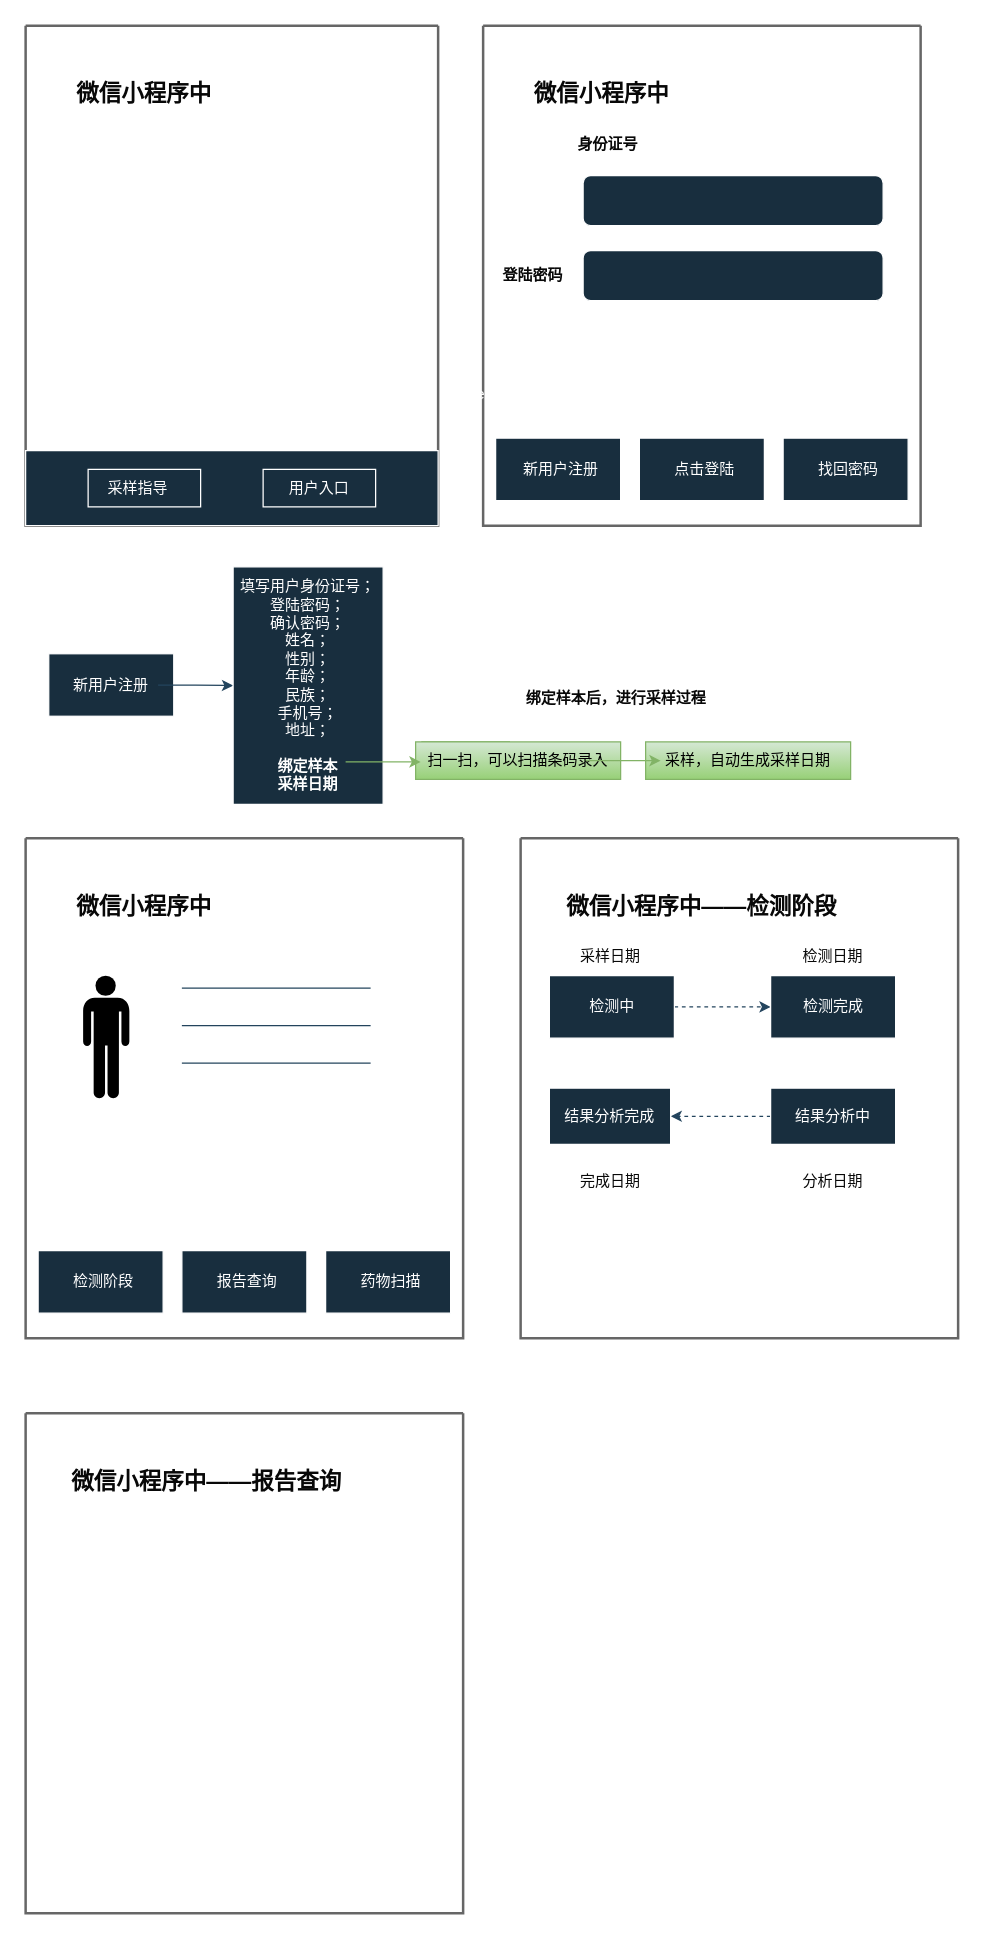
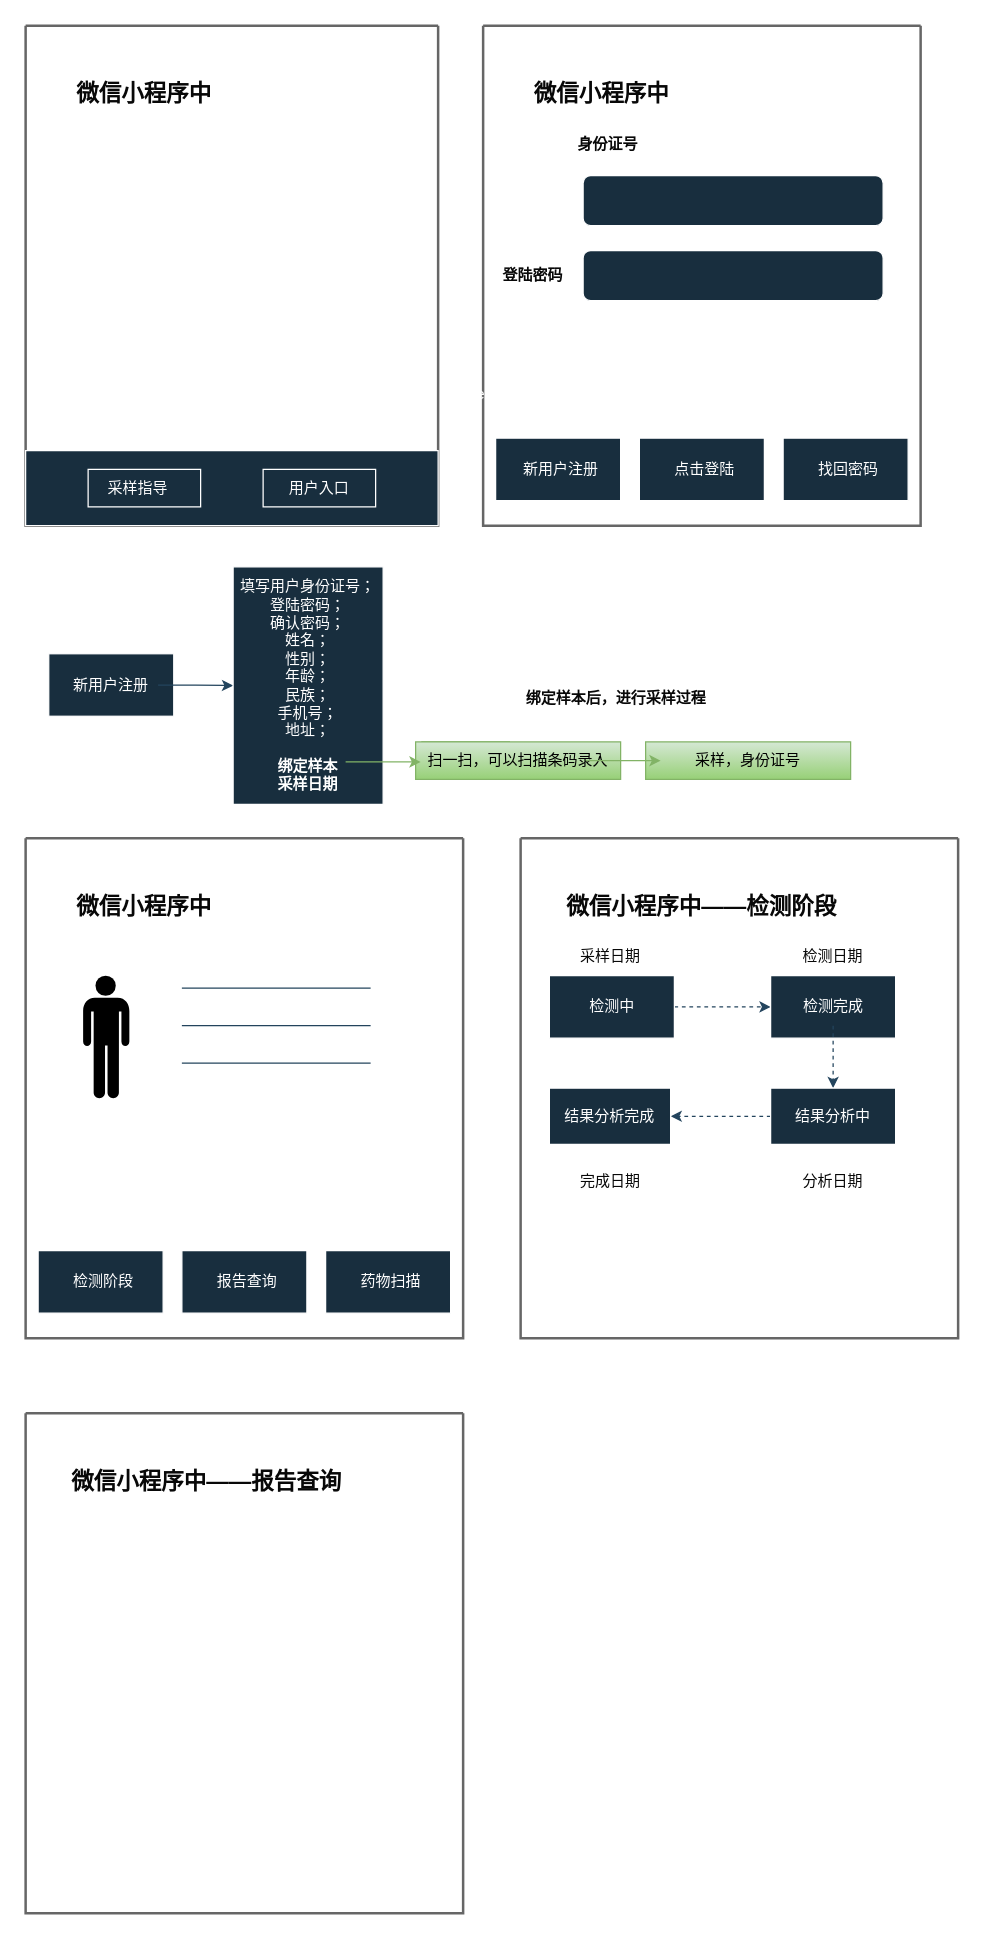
  <mxCell id="0" />
  <mxCell id="1" parent="0" />
  <mxCell id="2" value="" style="swimlane;startSize=0;strokeColor=#666666;labelBackgroundColor=#D5E8D4;fillColor=#E6E6E6;gradientColor=#b3b3b3;rounded=1;strokeWidth=2;" vertex="1" parent="1"><mxGeometry x="20" y="20" width="330" height="400" as="geometry" /></mxCell>
  <mxCell id="3" value="微信小程序中" style="text;html=1;align=center;verticalAlign=middle;whiteSpace=wrap;rounded=0;fontStyle=1;fontSize=18;labelBackgroundColor=none;fontColor=#080808;" vertex="1" parent="2"><mxGeometry x="30" y="40" width="130" height="30" as="geometry" /></mxCell>
  <mxCell id="4" value="" style="rounded=0;whiteSpace=wrap;html=1;labelBackgroundColor=none;fillColor=#182E3E;strokeColor=#FFFFFF;fontColor=#FFFFFF;" vertex="1" parent="2"><mxGeometry y="340" width="330" height="60" as="geometry" /></mxCell>
  <mxCell id="5" value="" style="rounded=0;whiteSpace=wrap;html=1;labelBackgroundColor=none;fillColor=#182E3E;strokeColor=#FFFFFF;fontColor=#FFFFFF;" vertex="1" parent="2"><mxGeometry x="50" y="355" width="90" height="30" as="geometry" /></mxCell>
  <mxCell id="6" value="采样指导" style="text;html=1;align=center;verticalAlign=middle;whiteSpace=wrap;rounded=0;labelBackgroundColor=none;fontColor=#FFFFFF;" vertex="1" parent="2"><mxGeometry x="60" y="355" width="60" height="30" as="geometry" /></mxCell>
  <mxCell id="7" value="" style="rounded=0;whiteSpace=wrap;html=1;labelBackgroundColor=none;fillColor=#182E3E;strokeColor=#FFFFFF;fontColor=#FFFFFF;" vertex="1" parent="2"><mxGeometry x="190" y="355" width="90" height="30" as="geometry" /></mxCell>
  <mxCell id="8" value="用户入口" style="text;html=1;align=center;verticalAlign=middle;whiteSpace=wrap;rounded=0;labelBackgroundColor=none;fontColor=#FFFFFF;" vertex="1" parent="2"><mxGeometry x="205" y="355" width="60" height="30" as="geometry" /></mxCell>
  <mxCell id="9" value="" style="rounded=0;whiteSpace=wrap;html=1;labelBackgroundColor=none;fillColor=#182E3E;strokeColor=#FFFFFF;fontColor=#FFFFFF;" vertex="1" parent="1"><mxGeometry x="38.5" y="522.5" width="100" height="50" as="geometry" /></mxCell>
  <mxCell id="10" value="" style="edgeStyle=orthogonalEdgeStyle;rounded=0;orthogonalLoop=1;jettySize=auto;html=1;strokeColor=#23445D;" edge="1" parent="1" source="11" target="12"><mxGeometry relative="1" as="geometry" /></mxCell>
  <mxCell id="11" value="新用户注册" style="text;html=1;align=center;verticalAlign=middle;whiteSpace=wrap;rounded=0;labelBackgroundColor=none;fontColor=#FFFFFF;" vertex="1" parent="1"><mxGeometry x="51" y="532.5" width="75" height="30" as="geometry" /></mxCell>
  <mxCell id="12" value="填写用户身份证号；&lt;div&gt;登陆密码；&lt;/div&gt;&lt;div&gt;确认密码；&lt;br&gt;&lt;div&gt;姓名；&lt;/div&gt;&lt;div&gt;性别；&lt;/div&gt;&lt;div&gt;年龄；&lt;/div&gt;&lt;div&gt;民族；&lt;/div&gt;&lt;div&gt;手机号；&lt;/div&gt;&lt;div&gt;地址；&lt;/div&gt;&lt;div&gt;&lt;br&gt;&lt;/div&gt;&lt;div&gt;&lt;b&gt;绑定样本&lt;/b&gt;&lt;/div&gt;&lt;/div&gt;&lt;div&gt;&lt;b&gt;采样日期&lt;/b&gt;&lt;/div&gt;" style="whiteSpace=wrap;html=1;strokeColor=#FFFFFF;fontColor=#FFFFFF;fillColor=#182E3E;" vertex="1" parent="1"><mxGeometry x="186" y="453" width="120" height="190" as="geometry" /></mxCell>
  <mxCell id="13" value="" style="swimlane;startSize=0;strokeColor=#666666;labelBackgroundColor=#D5E8D4;fillColor=#E6E6E6;gradientColor=#b3b3b3;rounded=1;strokeWidth=2;" vertex="1" parent="1"><mxGeometry x="386" y="20" width="350" height="400" as="geometry" /></mxCell>
  <mxCell id="14" value="微信小程序中" style="text;html=1;align=center;verticalAlign=middle;whiteSpace=wrap;rounded=0;fontStyle=1;fontSize=18;labelBackgroundColor=none;fontColor=#080808;" vertex="1" parent="13"><mxGeometry x="30" y="40" width="130" height="30" as="geometry" /></mxCell>
  <mxCell id="15" value="" style="rounded=1;whiteSpace=wrap;html=1;strokeColor=#FFFFFF;fontColor=#FFFFFF;fillColor=#182E3E;" vertex="1" parent="13"><mxGeometry x="80" y="120" width="240" height="40" as="geometry" /></mxCell>
  <mxCell id="16" value="身份证号" style="text;html=1;align=center;verticalAlign=middle;whiteSpace=wrap;rounded=0;fontColor=#080808;fontStyle=1" vertex="1" parent="13"><mxGeometry x="70" y="80" width="60" height="30" as="geometry" /></mxCell>
  <mxCell id="17" value="" style="rounded=1;whiteSpace=wrap;html=1;strokeColor=#FFFFFF;fontColor=#FFFFFF;fillColor=#182E3E;" vertex="1" parent="13"><mxGeometry x="80" y="180" width="240" height="40" as="geometry" /></mxCell>
  <mxCell id="18" value="登陆密码" style="text;html=1;align=center;verticalAlign=middle;whiteSpace=wrap;rounded=0;fontColor=#080808;fontStyle=1" vertex="1" parent="13"><mxGeometry x="10" y="185" width="60" height="30" as="geometry" /></mxCell>
  <mxCell id="19" value="" style="rounded=0;whiteSpace=wrap;html=1;labelBackgroundColor=none;fillColor=#182E3E;strokeColor=#FFFFFF;fontColor=#FFFFFF;" vertex="1" parent="13"><mxGeometry x="10" y="330" width="100" height="50" as="geometry" /></mxCell>
  <mxCell id="20" value="新用户注册" style="text;html=1;align=center;verticalAlign=middle;whiteSpace=wrap;rounded=0;labelBackgroundColor=none;fontColor=#FFFFFF;" vertex="1" parent="13"><mxGeometry x="25" y="340" width="75" height="30" as="geometry" /></mxCell>
  <mxCell id="21" value="" style="rounded=0;whiteSpace=wrap;html=1;labelBackgroundColor=none;fillColor=#182E3E;strokeColor=#FFFFFF;fontColor=#FFFFFF;" vertex="1" parent="13"><mxGeometry x="125" y="330" width="100" height="50" as="geometry" /></mxCell>
  <mxCell id="22" value="点击登陆" style="text;html=1;align=center;verticalAlign=middle;whiteSpace=wrap;rounded=0;labelBackgroundColor=none;fontColor=#FFFFFF;" vertex="1" parent="13"><mxGeometry x="140" y="340" width="75" height="30" as="geometry" /></mxCell>
  <mxCell id="23" value="" style="rounded=0;whiteSpace=wrap;html=1;labelBackgroundColor=none;fillColor=#182E3E;strokeColor=#FFFFFF;fontColor=#FFFFFF;" vertex="1" parent="13"><mxGeometry x="240" y="330" width="100" height="50" as="geometry" /></mxCell>
  <mxCell id="24" value="找回密码" style="text;html=1;align=center;verticalAlign=middle;whiteSpace=wrap;rounded=0;labelBackgroundColor=none;fontColor=#FFFFFF;" vertex="1" parent="13"><mxGeometry x="255" y="340" width="75" height="30" as="geometry" /></mxCell>
  <mxCell id="25" value="" style="rounded=0;whiteSpace=wrap;html=1;labelBackgroundColor=none;fillColor=#d5e8d4;strokeColor=#82b366;gradientColor=#97d077;" vertex="1" parent="1"><mxGeometry x="337" y="593" width="70" height="30" as="geometry" /></mxCell>
  <mxCell id="26" value="扫一扫，可以扫描条码录入" style="text;html=1;align=center;verticalAlign=middle;whiteSpace=wrap;rounded=0;labelBackgroundColor=none;fillColor=#d5e8d4;gradientColor=#97d077;strokeColor=#82b366;" vertex="1" parent="1"><mxGeometry x="332" y="593" width="164" height="30" as="geometry" /></mxCell>
  <mxCell id="27" value="" style="edgeStyle=orthogonalEdgeStyle;rounded=0;orthogonalLoop=1;jettySize=auto;html=1;strokeColor=#82b366;fillColor=#d5e8d4;gradientColor=#97d077;" edge="1" parent="1"><mxGeometry relative="1" as="geometry"><mxPoint x="276" y="609" as="sourcePoint" /><mxPoint x="336" y="609" as="targetPoint" /></mxGeometry></mxCell>
- <mxCell id="28" value="采样，自动生成采样日期" style="text;html=1;align=center;verticalAlign=middle;whiteSpace=wrap;rounded=0;labelBackgroundColor=none;fillColor=#d5e8d4;gradientColor=#97d077;strokeColor=#82b366;" vertex="1" parent="1"><mxGeometry x="516" y="593" width="164" height="30" as="geometry" /></mxCell>
+ <mxCell id="28" value="采样，身份证号" style="text;html=1;align=center;verticalAlign=middle;whiteSpace=wrap;rounded=0;labelBackgroundColor=none;fillColor=#d5e8d4;gradientColor=#97d077;strokeColor=#82b366;" vertex="1" parent="1"><mxGeometry x="516" y="593" width="164" height="30" as="geometry" /></mxCell>
  <mxCell id="29" value="" style="edgeStyle=orthogonalEdgeStyle;rounded=0;orthogonalLoop=1;jettySize=auto;html=1;strokeColor=#82b366;fillColor=#d5e8d4;gradientColor=#97d077;" edge="1" parent="1"><mxGeometry relative="1" as="geometry"><mxPoint x="468" y="608" as="sourcePoint" /><mxPoint x="528" y="608" as="targetPoint" /></mxGeometry></mxCell>
  <mxCell id="30" value="Text" style="text;html=1;align=center;verticalAlign=middle;whiteSpace=wrap;rounded=0;fontColor=#FFFFFF;" vertex="1" parent="1"><mxGeometry x="356" y="300" width="60" height="30" as="geometry" /></mxCell>
  <mxCell id="31" value="&lt;font color=&quot;#080808&quot;&gt;绑定样本后，进行采样过程&lt;/font&gt;" style="text;html=1;align=center;verticalAlign=middle;resizable=0;points=[];autosize=1;strokeColor=none;fillColor=none;fontColor=#FFFFFF;fontStyle=1" vertex="1" parent="1"><mxGeometry x="407" y="542.5" width="170" height="30" as="geometry" /></mxCell>
  <mxCell id="32" value="" style="swimlane;startSize=0;strokeColor=#666666;labelBackgroundColor=#D5E8D4;fillColor=#E6E6E6;gradientColor=#b3b3b3;rounded=1;strokeWidth=2;" vertex="1" parent="1"><mxGeometry x="20" y="670" width="350" height="400" as="geometry" /></mxCell>
  <mxCell id="33" value="微信小程序中" style="text;html=1;align=center;verticalAlign=middle;whiteSpace=wrap;rounded=0;fontStyle=1;fontSize=18;labelBackgroundColor=none;fontColor=#080808;" vertex="1" parent="32"><mxGeometry x="30" y="40" width="130" height="30" as="geometry" /></mxCell>
  <mxCell id="34" value="" style="rounded=0;whiteSpace=wrap;html=1;labelBackgroundColor=none;fillColor=#182E3E;strokeColor=#FFFFFF;fontColor=#FFFFFF;" vertex="1" parent="32"><mxGeometry x="10" y="330" width="100" height="50" as="geometry" /></mxCell>
  <mxCell id="35" value="检测阶段" style="text;html=1;align=center;verticalAlign=middle;whiteSpace=wrap;rounded=0;labelBackgroundColor=none;fontColor=#FFFFFF;" vertex="1" parent="32"><mxGeometry x="25" y="340" width="75" height="30" as="geometry" /></mxCell>
  <mxCell id="36" value="" style="rounded=0;whiteSpace=wrap;html=1;labelBackgroundColor=none;fillColor=#182E3E;strokeColor=#FFFFFF;fontColor=#FFFFFF;" vertex="1" parent="32"><mxGeometry x="125" y="330" width="100" height="50" as="geometry" /></mxCell>
  <mxCell id="37" value="报告查询" style="text;html=1;align=center;verticalAlign=middle;whiteSpace=wrap;rounded=0;labelBackgroundColor=none;fontColor=#FFFFFF;" vertex="1" parent="32"><mxGeometry x="140" y="340" width="75" height="30" as="geometry" /></mxCell>
  <mxCell id="38" value="" style="rounded=0;whiteSpace=wrap;html=1;labelBackgroundColor=none;fillColor=#182E3E;strokeColor=#FFFFFF;fontColor=#FFFFFF;" vertex="1" parent="32"><mxGeometry x="240" y="330" width="100" height="50" as="geometry" /></mxCell>
  <mxCell id="39" value="药物扫描" style="text;html=1;align=center;verticalAlign=middle;whiteSpace=wrap;rounded=0;labelBackgroundColor=none;fontColor=#FFFFFF;" vertex="1" parent="32"><mxGeometry x="255" y="340" width="75" height="30" as="geometry" /></mxCell>
  <mxCell id="40" value="" style="shape=mxgraph.signs.people.man_1;html=1;pointerEvents=1;fillColor=#000000;strokeColor=none;verticalLabelPosition=bottom;verticalAlign=top;align=center;sketch=0;fontColor=#FFFFFF;" vertex="1" parent="32"><mxGeometry x="46" y="110" width="37" height="98" as="geometry" /></mxCell>
  <mxCell id="41" value="" style="endArrow=none;html=1;rounded=0;strokeColor=#23445D;" edge="1" parent="32"><mxGeometry width="50" height="50" relative="1" as="geometry"><mxPoint x="125" y="120" as="sourcePoint" /><mxPoint x="276" y="120" as="targetPoint" /></mxGeometry></mxCell>
  <mxCell id="42" value="" style="endArrow=none;html=1;rounded=0;strokeColor=#23445D;" edge="1" parent="32"><mxGeometry width="50" height="50" relative="1" as="geometry"><mxPoint x="125" y="150" as="sourcePoint" /><mxPoint x="276" y="150" as="targetPoint" /></mxGeometry></mxCell>
  <mxCell id="43" value="" style="endArrow=none;html=1;rounded=0;strokeColor=#23445D;" edge="1" parent="32"><mxGeometry width="50" height="50" relative="1" as="geometry"><mxPoint x="125" y="180" as="sourcePoint" /><mxPoint x="276" y="180" as="targetPoint" /></mxGeometry></mxCell>
  <mxCell id="44" value="" style="swimlane;startSize=0;strokeColor=#666666;labelBackgroundColor=#D5E8D4;fillColor=#E6E6E6;gradientColor=#b3b3b3;rounded=1;strokeWidth=2;" vertex="1" parent="1"><mxGeometry x="416" y="670" width="350" height="400" as="geometry" /></mxCell>
  <mxCell id="45" value="微信小程序中——检测阶段" style="text;html=1;align=center;verticalAlign=middle;whiteSpace=wrap;rounded=0;fontStyle=1;fontSize=18;labelBackgroundColor=none;fontColor=#080808;" vertex="1" parent="44"><mxGeometry x="30" y="40" width="230" height="30" as="geometry" /></mxCell>
  <mxCell id="46" style="edgeStyle=orthogonalEdgeStyle;rounded=0;orthogonalLoop=1;jettySize=auto;html=1;strokeColor=#23445D;dashed=1;" edge="1" parent="44" source="47" target="49"><mxGeometry relative="1" as="geometry" /></mxCell>
  <mxCell id="47" value="" style="rounded=0;whiteSpace=wrap;html=1;labelBackgroundColor=none;fillColor=#182E3E;strokeColor=#FFFFFF;fontColor=#FFFFFF;" vertex="1" parent="44"><mxGeometry x="23" y="110" width="100" height="50" as="geometry" /></mxCell>
  <mxCell id="48" value="检测中" style="text;html=1;align=center;verticalAlign=middle;whiteSpace=wrap;rounded=0;labelBackgroundColor=none;fontColor=#FFFFFF;" vertex="1" parent="44"><mxGeometry x="35.5" y="120" width="75" height="30" as="geometry" /></mxCell>
  <mxCell id="49" value="" style="rounded=0;whiteSpace=wrap;html=1;labelBackgroundColor=none;fillColor=#182E3E;strokeColor=#FFFFFF;fontColor=#FFFFFF;" vertex="1" parent="44"><mxGeometry x="200" y="110" width="100" height="50" as="geometry" /></mxCell>
+ <mxCell id="50" value="" style="edgeStyle=orthogonalEdgeStyle;rounded=0;orthogonalLoop=1;jettySize=auto;html=1;strokeColor=#23445D;dashed=1;" edge="1" parent="44" source="51" target="53"><mxGeometry relative="1" as="geometry" /></mxCell>
  <mxCell id="51" value="检测完成" style="text;html=1;align=center;verticalAlign=middle;whiteSpace=wrap;rounded=0;labelBackgroundColor=none;fontColor=#FFFFFF;" vertex="1" parent="44"><mxGeometry x="212.5" y="120" width="75" height="30" as="geometry" /></mxCell>
  <mxCell id="52" value="" style="edgeStyle=orthogonalEdgeStyle;rounded=0;orthogonalLoop=1;jettySize=auto;html=1;strokeColor=#23445D;dashed=1;" edge="1" parent="44" source="53" target="54"><mxGeometry relative="1" as="geometry" /></mxCell>
  <mxCell id="53" value="结果分析中" style="whiteSpace=wrap;html=1;strokeColor=#FFFFFF;fontColor=#FFFFFF;fillColor=#182E3E;" vertex="1" parent="44"><mxGeometry x="200" y="200" width="100" height="45" as="geometry" /></mxCell>
  <mxCell id="54" value="结果分析完成" style="whiteSpace=wrap;html=1;strokeColor=#FFFFFF;fontColor=#FFFFFF;fillColor=#182E3E;" vertex="1" parent="44"><mxGeometry x="23" y="200" width="97" height="45" as="geometry" /></mxCell>
  <mxCell id="55" value="采样日期" style="text;html=1;align=center;verticalAlign=middle;whiteSpace=wrap;rounded=0;fontColor=#080808;" vertex="1" parent="44"><mxGeometry x="41.5" y="80" width="60" height="30" as="geometry" /></mxCell>
  <mxCell id="56" value="检测日期" style="text;html=1;align=center;verticalAlign=middle;whiteSpace=wrap;rounded=0;fontColor=#080808;" vertex="1" parent="44"><mxGeometry x="220" y="80" width="60" height="30" as="geometry" /></mxCell>
  <mxCell id="57" value="分析日期" style="text;html=1;align=center;verticalAlign=middle;whiteSpace=wrap;rounded=0;fontColor=#080808;" vertex="1" parent="44"><mxGeometry x="220" y="260" width="60" height="30" as="geometry" /></mxCell>
  <mxCell id="58" value="完成日期" style="text;html=1;align=center;verticalAlign=middle;whiteSpace=wrap;rounded=0;fontColor=#080808;" vertex="1" parent="44"><mxGeometry x="41.5" y="260" width="60" height="30" as="geometry" /></mxCell>
  <mxCell id="59" value="" style="swimlane;startSize=0;strokeColor=#666666;labelBackgroundColor=#D5E8D4;fillColor=#E6E6E6;gradientColor=#b3b3b3;rounded=1;strokeWidth=2;" vertex="1" parent="1"><mxGeometry x="20" y="1130" width="350" height="400" as="geometry" /></mxCell>
  <mxCell id="60" value="微信小程序中——报告查询" style="text;html=1;align=center;verticalAlign=middle;whiteSpace=wrap;rounded=0;fontStyle=1;fontSize=18;labelBackgroundColor=none;fontColor=#080808;" vertex="1" parent="59"><mxGeometry x="30" y="40" width="230" height="30" as="geometry" /></mxCell>
